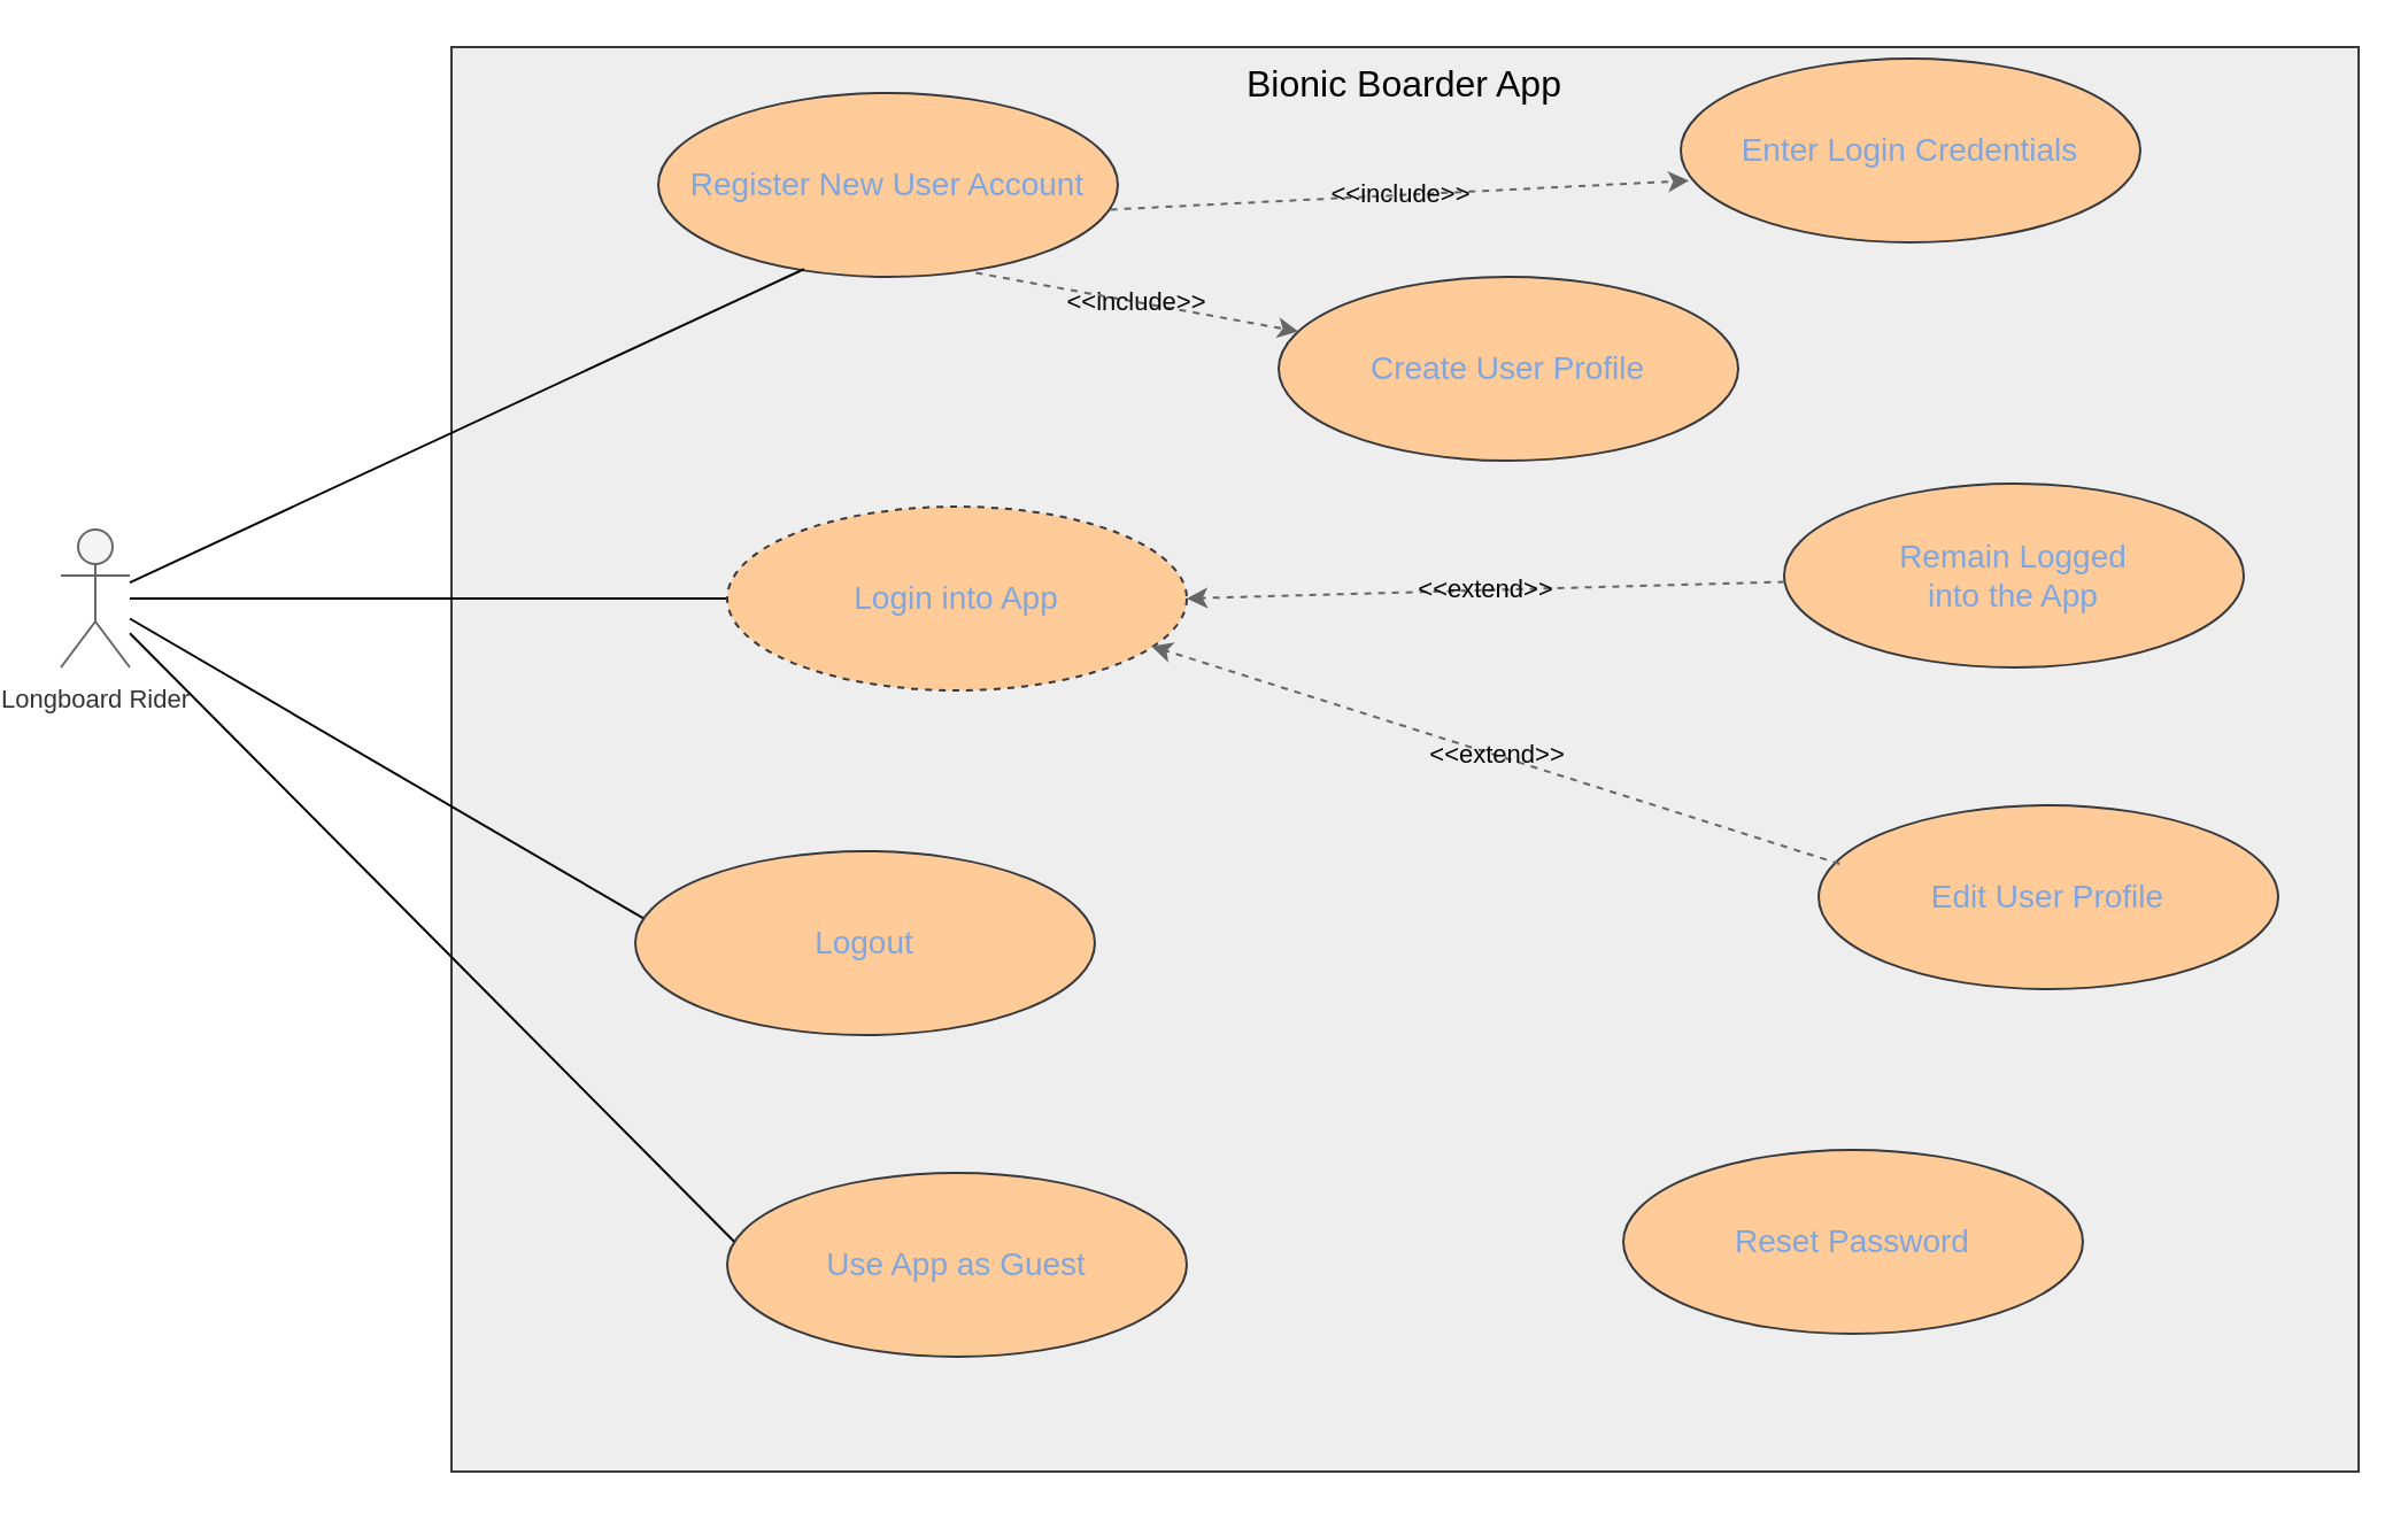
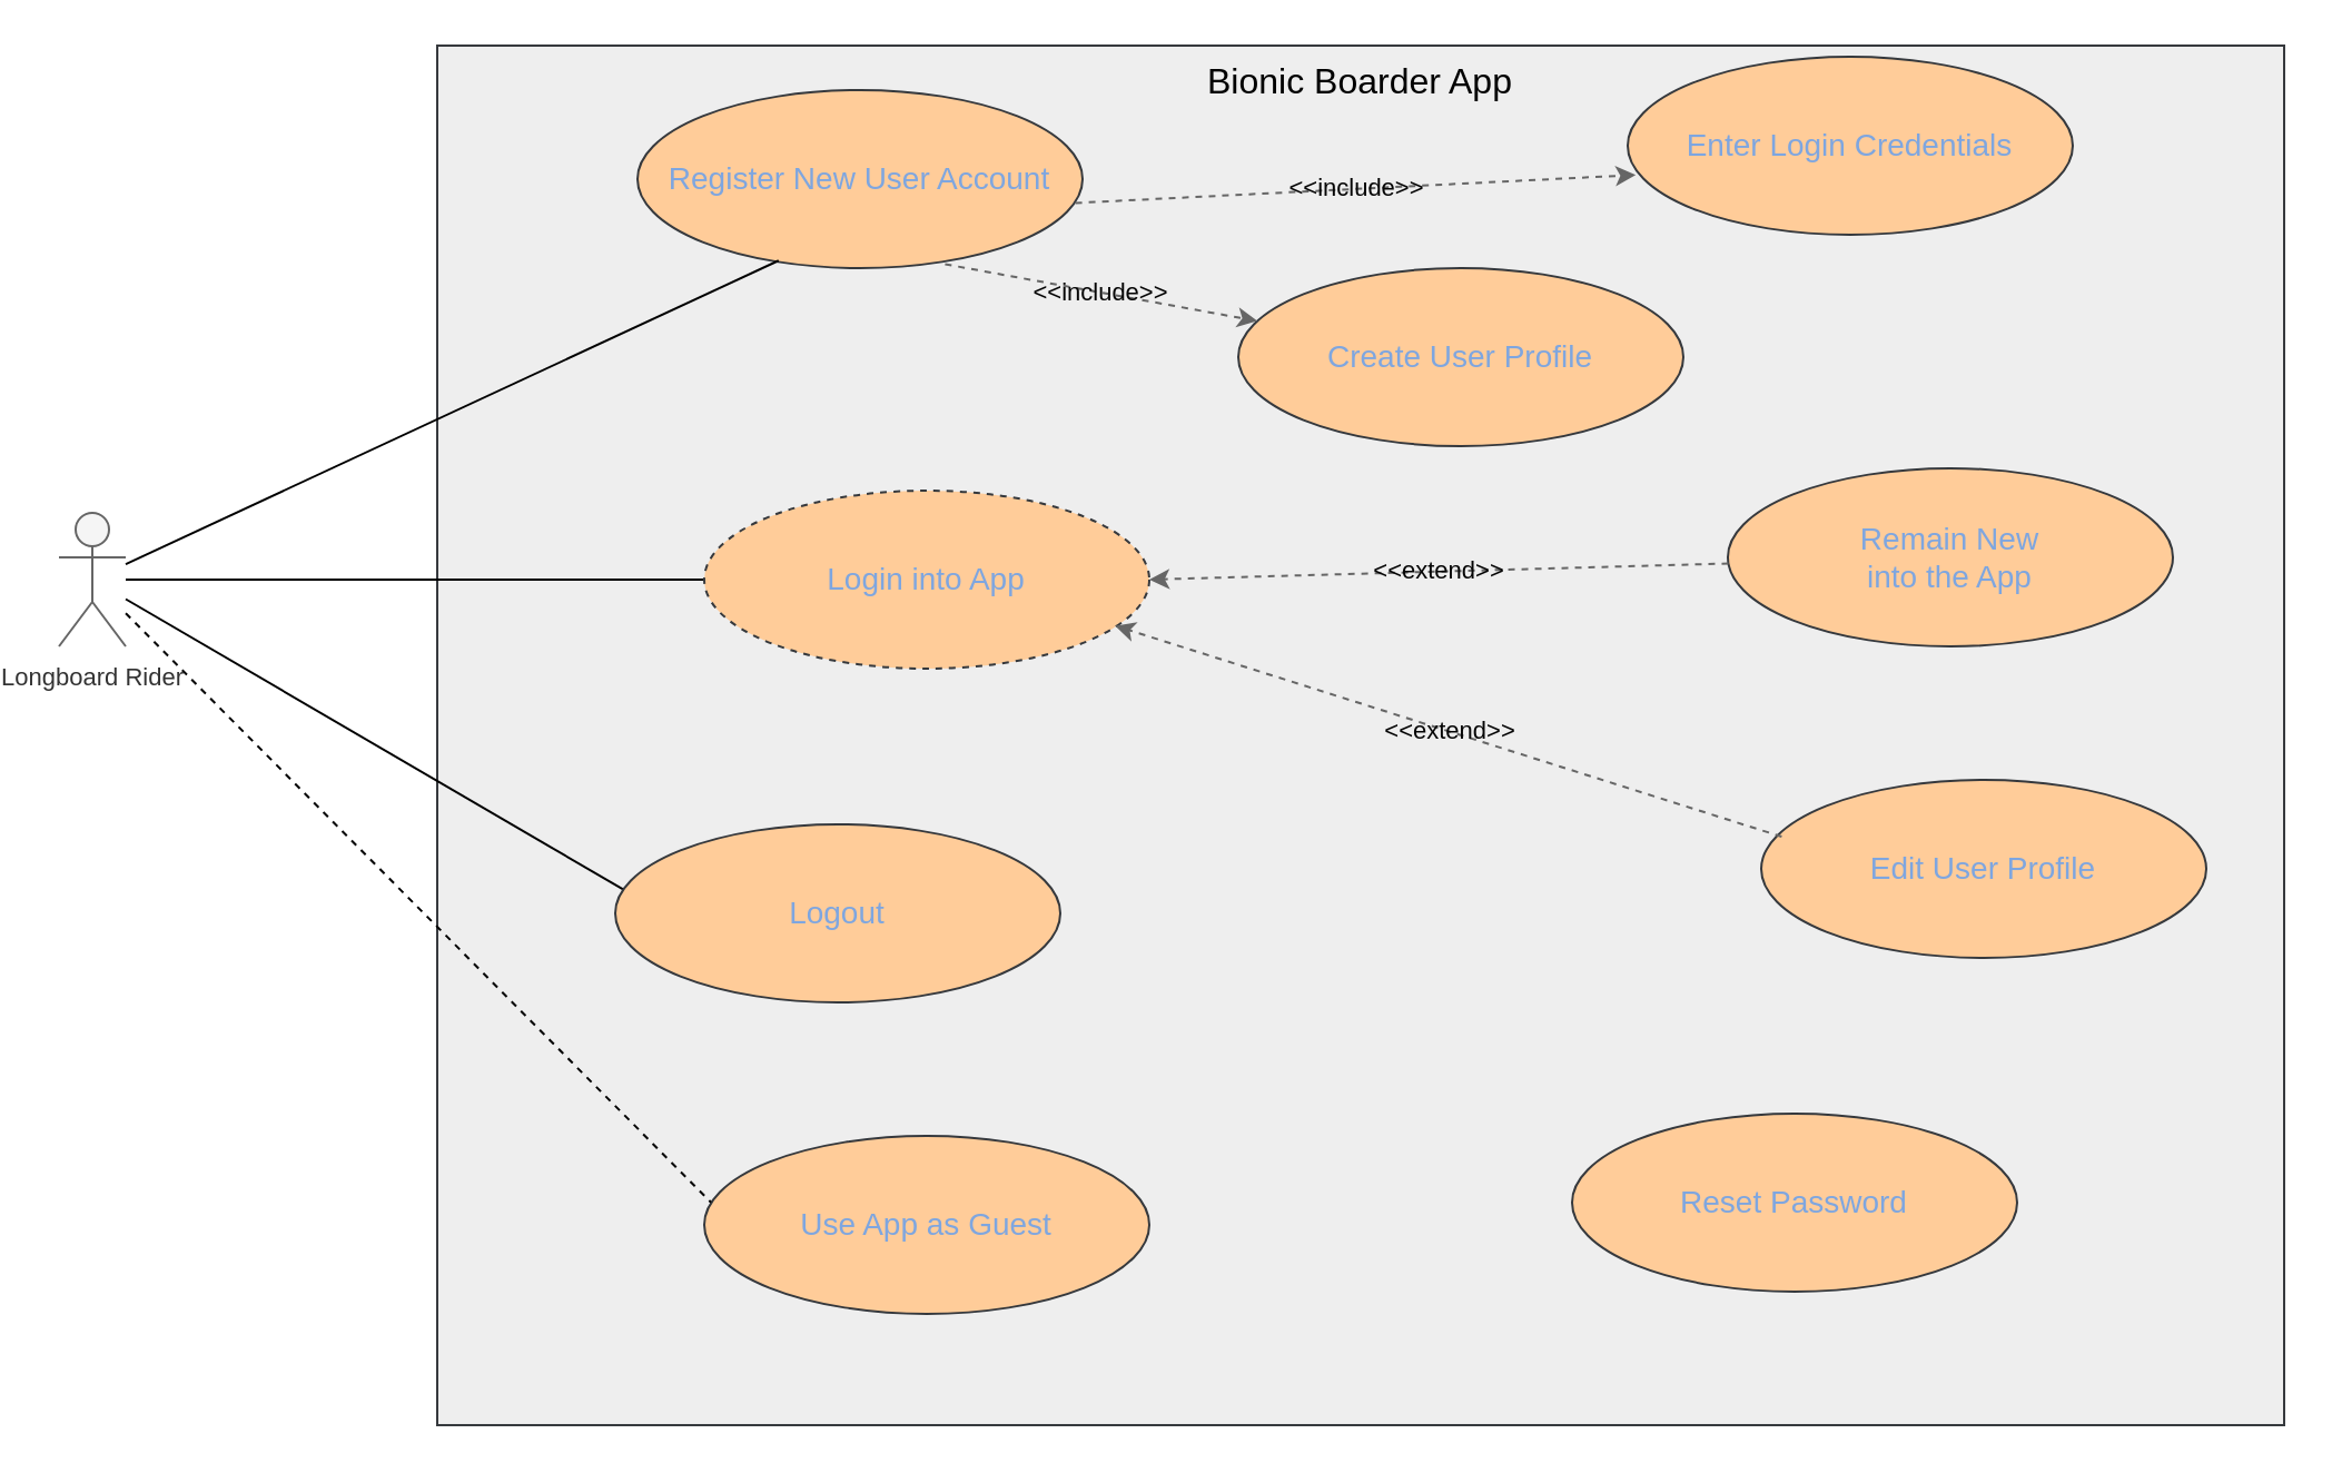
  <mxCell id="0" />
  <mxCell id="1" parent="0" />
  <mxCell id="2" value="Specimen and collection" style="edgeStyle=orthogonalEdgeStyle;endArrow=block;html=1;" parent="1" edge="1"><mxGeometry relative="1" as="geometry"><mxPoint x="500" y="60" as="targetPoint" /></mxGeometry></mxCell>
  <mxCell id="3" value="report delivery offline" style="edgeStyle=orthogonalEdgeStyle;endArrow=block;html=1;" parent="1" edge="1"><mxGeometry relative="1" as="geometry"><mxPoint x="450" y="90" as="sourcePoint" /></mxGeometry></mxCell>
  <mxCell id="4" value="&lt;div&gt;&lt;font style=&quot;font-size: 11px;&quot;&gt;Longboard Rider&lt;/font&gt;&lt;/div&gt;" style="shape=umlActor;verticalLabelPosition=bottom;verticalAlign=top;html=1;outlineConnect=0;strokeColor=#666666;align=center;fontFamily=Helvetica;fontSize=12;fontColor=#333333;labelBackgroundColor=none;fillColor=#f5f5f5;horizontal=1;textShadow=0;" parent="1" vertex="1"><mxGeometry x="20" y="230" width="30" height="60" as="geometry" /></mxCell>
  <mxCell id="5" value="Bionic Boarder App" style="rounded=0;whiteSpace=wrap;html=1;labelPosition=center;verticalLabelPosition=middle;align=center;verticalAlign=top;fillColor=#eeeeee;strokeColor=#36393d;fontSize=16;fontColor=#000000;labelBackgroundColor=none;" parent="1" vertex="1"><mxGeometry x="190" y="20" width="830" height="620" as="geometry" /></mxCell>
  <mxCell id="6" value="&lt;font style=&quot;font-size: 14px;&quot;&gt;Register New User Account&lt;/font&gt;" style="ellipse;whiteSpace=wrap;html=1;fillColor=#ffcc99;strokeColor=#36393d;fontColor=#7EA6E0;" parent="1" vertex="1"><mxGeometry x="280" y="40" width="200" height="80" as="geometry" /></mxCell>
  <mxCell id="7" style="rounded=0;orthogonalLoop=1;jettySize=auto;html=1;strokeColor=#000000;endArrow=none;startFill=0;shadow=0;jumpStyle=none;entryX=0.317;entryY=0.958;entryDx=0;entryDy=0;entryPerimeter=0;" parent="1" source="4" target="6" edge="1"><mxGeometry relative="1" as="geometry"><mxPoint x="80" y="150" as="sourcePoint" /><mxPoint x="230" y="100" as="targetPoint" /></mxGeometry></mxCell>
  <mxCell id="8" style="rounded=0;orthogonalLoop=1;jettySize=auto;html=1;strokeColor=#000000;endArrow=none;startFill=0;shadow=0;jumpStyle=none;" parent="1" source="4" target="10" edge="1"><mxGeometry relative="1" as="geometry"><mxPoint x="80" y="247" as="sourcePoint" /><mxPoint x="350.7" y="224.656" as="targetPoint" /></mxGeometry></mxCell>
  <mxCell id="9" style="rounded=0;orthogonalLoop=1;jettySize=auto;html=1;strokeColor=#000000;endArrow=none;startFill=0;shadow=0;jumpStyle=none;entryX=0.023;entryY=0.373;entryDx=0;entryDy=0;entryPerimeter=0;" parent="1" source="4" target="11" edge="1"><mxGeometry relative="1" as="geometry"><mxPoint x="14" y="557" as="sourcePoint" /><mxPoint x="350" y="354" as="targetPoint" /></mxGeometry></mxCell>
  <mxCell id="10" value="&lt;font style=&quot;font-size: 14px;&quot;&gt;Login into App&lt;/font&gt;" style="ellipse;whiteSpace=wrap;html=1;fillColor=#ffcc99;strokeColor=#36393d;fontColor=#7EA6E0;dashed=1;" parent="1" vertex="1"><mxGeometry x="310" y="220" width="200" height="80" as="geometry" /></mxCell>
  <mxCell id="11" value="&lt;font style=&quot;font-size: 14px;&quot;&gt;Logout&lt;/font&gt;" style="ellipse;whiteSpace=wrap;html=1;fillColor=#ffcc99;strokeColor=#36393d;fontColor=#7EA6E0;" parent="1" vertex="1"><mxGeometry x="270" y="370" width="200" height="80" as="geometry" /></mxCell>
  <mxCell id="12" value="&lt;span style=&quot;font-size: 14px;&quot;&gt;Use App as Guest&lt;/span&gt;" style="ellipse;whiteSpace=wrap;html=1;fillColor=#ffcc99;strokeColor=#36393d;fontColor=#7EA6E0;" parent="1" vertex="1"><mxGeometry x="310" y="510" width="200" height="80" as="geometry" /></mxCell>
- <mxCell id="13" style="rounded=0;orthogonalLoop=1;jettySize=auto;html=1;strokeColor=#000000;endArrow=none;startFill=0;shadow=0;jumpStyle=none;entryX=0.015;entryY=0.373;entryDx=0;entryDy=0;entryPerimeter=0;" parent="1" source="4" target="12" edge="1"><mxGeometry relative="1" as="geometry"><mxPoint x="30" y="350" as="sourcePoint" /><mxPoint x="395" y="408" as="targetPoint" /></mxGeometry></mxCell>
+ <mxCell id="13" style="rounded=0;orthogonalLoop=1;jettySize=auto;html=1;strokeColor=#000000;endArrow=none;startFill=0;shadow=0;jumpStyle=none;entryX=0.015;entryY=0.373;entryDx=0;entryDy=0;entryPerimeter=0;dashed=1;" parent="1" source="4" target="12" edge="1"><mxGeometry relative="1" as="geometry"><mxPoint x="30" y="350" as="sourcePoint" /><mxPoint x="395" y="408" as="targetPoint" /></mxGeometry></mxCell>
  <mxCell id="14" value="&lt;span style=&quot;font-size: 14px;&quot;&gt;Enter Login Credentials&lt;/span&gt;" style="ellipse;whiteSpace=wrap;html=1;fillColor=#ffcc99;strokeColor=#36393d;fontColor=#7EA6E0;" parent="1" vertex="1"><mxGeometry x="725" y="25" width="200" height="80" as="geometry" /></mxCell>
- <mxCell id="15" value="&lt;font style=&quot;font-size: 14px;&quot;&gt;Remain Logged&lt;/font&gt;&lt;div&gt;&lt;font style=&quot;font-size: 14px;&quot;&gt;into the App&lt;/font&gt;&lt;/div&gt;" style="ellipse;whiteSpace=wrap;html=1;fillColor=#ffcc99;strokeColor=#36393d;fontColor=#7EA6E0;" parent="1" vertex="1"><mxGeometry x="770" y="210" width="200" height="80" as="geometry" /></mxCell>
+ <mxCell id="15" value="&lt;font style=&quot;font-size: 14px;&quot;&gt;Remain New&lt;/font&gt;&lt;div&gt;&lt;font style=&quot;font-size: 14px;&quot;&gt;into the App&lt;/font&gt;&lt;/div&gt;" style="ellipse;whiteSpace=wrap;html=1;fillColor=#ffcc99;strokeColor=#36393d;fontColor=#7EA6E0;" parent="1" vertex="1"><mxGeometry x="770" y="210" width="200" height="80" as="geometry" /></mxCell>
  <mxCell id="16" value="&amp;lt;&amp;lt;extend&amp;gt;&amp;gt;" style="endArrow=classic;html=1;rounded=0;fillColor=#f5f5f5;gradientColor=#b3b3b3;strokeColor=#666666;dashed=1;fontColor=#060606;align=center;labelBackgroundColor=none;entryX=1;entryY=0.5;entryDx=0;entryDy=0;" parent="1" source="15" target="10" edge="1"><mxGeometry width="50" height="50" relative="1" as="geometry"><mxPoint x="580" y="259" as="sourcePoint" /><mxPoint x="700" y="259" as="targetPoint" /></mxGeometry></mxCell>
  <mxCell id="17" value="&lt;font style=&quot;font-size: 14px;&quot;&gt;Reset Password&lt;/font&gt;" style="ellipse;whiteSpace=wrap;html=1;fillColor=#ffcc99;strokeColor=#36393d;fontColor=#7EA6E0;" parent="1" vertex="1"><mxGeometry x="700" y="500" width="200" height="80" as="geometry" /></mxCell>
  <mxCell id="18" value="&amp;lt;&amp;lt;include&amp;gt;&amp;gt;" style="endArrow=classic;html=1;rounded=0;fillColor=#f5f5f5;gradientColor=#b3b3b3;strokeColor=#666666;dashed=1;fontColor=#060606;align=center;labelBackgroundColor=none;entryX=0.018;entryY=0.664;entryDx=0;entryDy=0;exitX=0.984;exitY=0.634;exitDx=0;exitDy=0;entryPerimeter=0;exitPerimeter=0;" parent="1" source="6" target="14" edge="1"><mxGeometry width="50" height="50" relative="1" as="geometry"><mxPoint x="480" y="110" as="sourcePoint" /><mxPoint x="600" y="110" as="targetPoint" /></mxGeometry></mxCell>
  <mxCell id="19" value="&lt;span style=&quot;font-size: 14px;&quot;&gt;Create User Profile&lt;/span&gt;" style="ellipse;whiteSpace=wrap;html=1;fillColor=#ffcc99;strokeColor=#36393d;fontColor=#7EA6E0;" parent="1" vertex="1"><mxGeometry x="550" y="120" width="200" height="80" as="geometry" /></mxCell>
  <mxCell id="20" value="&amp;lt;&amp;lt;include&amp;gt;&amp;gt;" style="endArrow=classic;html=1;rounded=0;fillColor=#f5f5f5;gradientColor=#b3b3b3;strokeColor=#666666;dashed=1;fontColor=#060606;align=center;labelBackgroundColor=none;exitX=0.691;exitY=0.978;exitDx=0;exitDy=0;exitPerimeter=0;" parent="1" source="6" target="19" edge="1"><mxGeometry width="50" height="50" relative="1" as="geometry"><mxPoint x="310" y="160" as="sourcePoint" /><mxPoint x="527" y="162" as="targetPoint" /></mxGeometry></mxCell>
  <mxCell id="21" value="&lt;span style=&quot;font-size: 14px;&quot;&gt;Edit User Profile&lt;/span&gt;" style="ellipse;whiteSpace=wrap;html=1;fillColor=#ffcc99;strokeColor=#36393d;fontColor=#7EA6E0;" parent="1" vertex="1"><mxGeometry x="785" y="350" width="200" height="80" as="geometry" /></mxCell>
  <mxCell id="22" value="&amp;lt;&amp;lt;extend&amp;gt;&amp;gt;" style="endArrow=classic;html=1;rounded=0;fillColor=#f5f5f5;gradientColor=#b3b3b3;strokeColor=#666666;dashed=1;fontColor=#060606;align=center;labelBackgroundColor=none;entryX=0.923;entryY=0.759;entryDx=0;entryDy=0;entryPerimeter=0;exitX=0.046;exitY=0.319;exitDx=0;exitDy=0;exitPerimeter=0;" parent="1" source="21" target="10" edge="1"><mxGeometry width="50" height="50" relative="1" as="geometry"><mxPoint x="770" y="300" as="sourcePoint" /><mxPoint x="520" y="300" as="targetPoint" /></mxGeometry></mxCell>
